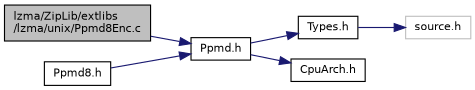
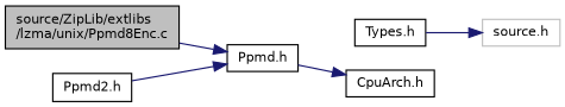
  digraph {
    rankdir=LR
    node [color=black fillcolor=white fontname=Helvetica fontsize=10 shape=record style=filled]
    edge [color=midnightblue fontname=Helvetica fontsize=10 labelfontname=Helvetica labelfontsize=10 style=solid]
-   n1 [fillcolor=grey75 fontcolor=black height=0.2 label="lzma/ZipLib/extlibs\l/lzma/unix/Ppmd8Enc.c" width=0.4]
+   n1 [fillcolor=grey75 fontcolor=black height=0.2 label="source/ZipLib/extlibs\l/lzma/unix/Ppmd8Enc.c" width=0.4]
    n2 [height=0.2 label="Ppmd.h" width=0.4]
-   n3 [height=0.2 label="Ppmd8.h" width=0.4]
+   n3 [height=0.2 label="Ppmd2.h" width=0.4]
    n4 [height=0.2 label="Types.h" width=0.4]
    n5 [height=0.2 label="CpuArch.h" width=0.4]
    n6 [color=grey75 height=0.2 label="source.h" width=0.4]
    n1 -> n2
-   n2 -> n4
    n2 -> n5
    n3 -> n2
    n4 -> n6
  }
